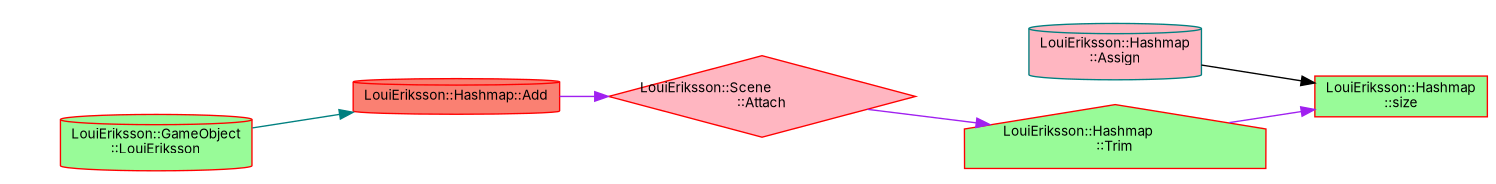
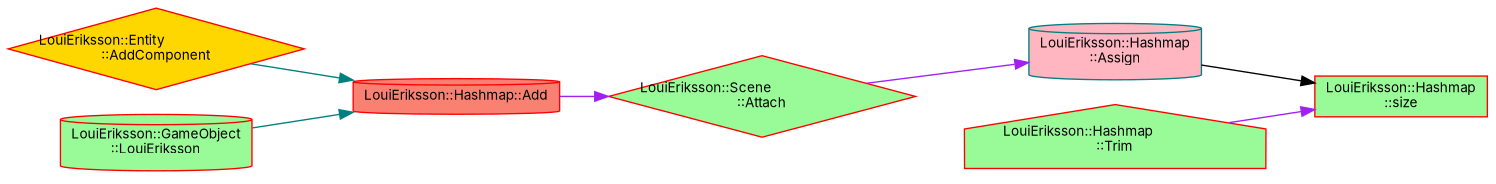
  digraph {
    fontname=Inter
    rankdir=RL
    node [color=red fillcolor=palegreen fontname=Inter fontsize=10 shape=cylinder style=filled]
    edge [color=purple dir=back fontname=Inter fontsize=10 labelfontname=Helvetica labelfontsize=10 style=solid]
    n1 [fontcolor=black height=0.2 label="LouiEriksson::Hashmap\l::size" shape=box width=0.4]
    n2 [color=teal fillcolor=lightpink height=0.2 label="LouiEriksson::Hashmap\l::Assign" width=0.4]
    n3 [height=0.2 label="LouiEriksson::Hashmap\l::Trim" shape=house width=0.4]
    n4 [fillcolor=salmon height=0.2 label="LouiEriksson::Hashmap::Add" width=0.4]
+   n5 [fillcolor=gold height=0.2 label="LouiEriksson::Entity\l::AddComponent" shape=diamond width=0.4]
    n6 [height=0.2 label="LouiEriksson::GameObject\l::LouiEriksson" width=0.4]
-   n7 [fillcolor=lightpink height=0.2 label="LouiEriksson::Scene\l::Attach" shape=diamond width=0.4]
+   n7 [height=0.2 label="LouiEriksson::Scene\l::Attach" shape=diamond width=0.4]
    n1 -> n2 [color=black]
    n1 -> n3
-   n3 -> n7
+   n2 -> n7
+   n4 -> n5 [color=teal]
    n4 -> n6 [color=teal]
    n7 -> n4
  }
